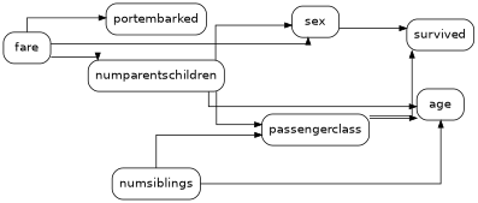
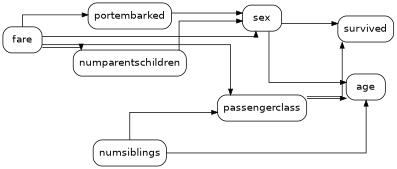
  digraph {
    nodesep=0.4
    rankdir=LR
    ranksep=0.6
    splines=ortho
    node [fontname=Helvetica shape=box style=rounded]
    edge [arrowsize=0.8]
    portembarked
    sex
    survived
    fare
    passengerclass
    numparentschildren
    age
    numsiblings
+   portembarked -> sex
    sex -> survived
    fare -> portembarked
    fare -> sex
-   numparentschildren -> passengerclass
+   fare -> passengerclass
    fare -> numparentschildren
    passengerclass -> survived
    passengerclass -> age
    numparentschildren -> sex
-   numparentschildren -> age
+   sex -> age
    numsiblings -> passengerclass
    numsiblings -> age
  }
